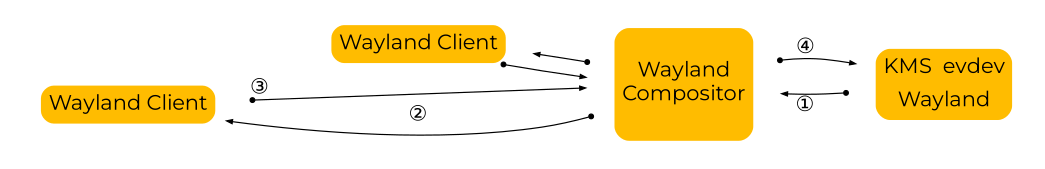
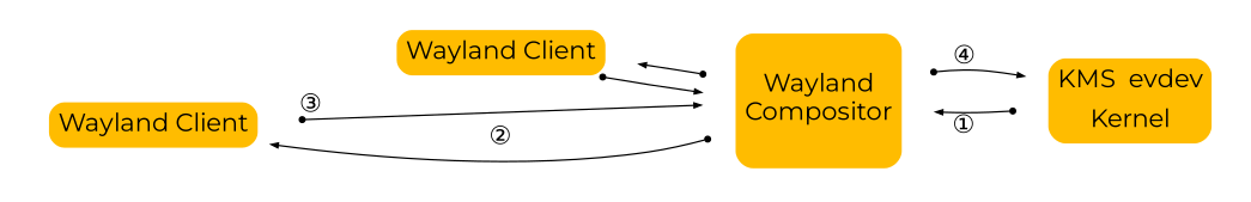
  digraph {
    rankdir=LR
    fontname=Montserrat
    node [color=none fontname=Montserrat fontsize=18 margin=0]
    edge [arrowsize=.5 arrowtail=dot dir=both fontname=Montserrat fontsize=18]
    n1 [label=<<TABLE STYLE="rounded" BGCOLOR="#ffbc00"><TR><TD>Wayland Client</TD></TR></TABLE>>]
    n2 [label=<<TABLE STYLE="rounded" BGCOLOR="#ffbc00"><TR><TD>Wayland Client</TD></TR></TABLE>>]
    n3 [label=<<TABLE STYLE="rounded" BGCOLOR="#ffbc00"><TR><TD><BR/>Wayland<BR/>Compositor<BR/><BR/></TD></TR></TABLE>>]
-   n4 [label=<<TABLE STYLE="rounded" BGCOLOR="#ffbc00"><TR><TD>KMS</TD><TD>evdev</TD></TR><TR><TD COLSPAN="2">Wayland</TD></TR></TABLE>>]
+   n4 [label=<<TABLE STYLE="rounded" BGCOLOR="#ffbc00"><TR><TD>KMS</TD><TD>evdev</TD></TR><TR><TD COLSPAN="2">Kernel</TD></TR></TABLE>>]
    n1 -> n2 [style=invis]
    n1 -> n3 [labeldistance=2.5 taillabel="③"]
    n2 -> n3
    n3 -> n1 [label="②"]
    n3 -> n2
    n3 -> n4 [xlabel="④"]
    n3 -> n4 [label="    " style=invis]
    n4 -> n3 [xlabel="①"]
  }
